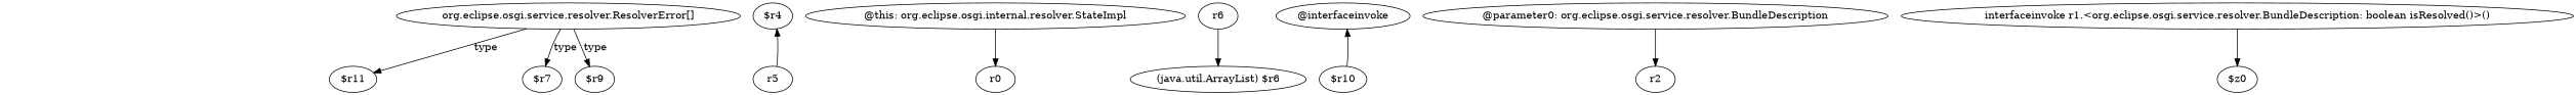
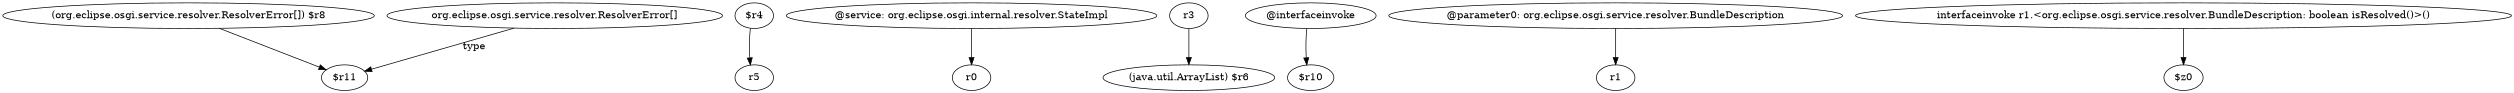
  digraph {
    n1 [label="org.eclipse.osgi.service.resolver.ResolverError[]"]
-   n2 [label="$r9"]
    n3 [label="$r11"]
-   n4 [label="$r7"]
+   n5 [label="(org.eclipse.osgi.service.resolver.ResolverError[]) $r8"]
    n6 [label="$r4"]
    n7 [label=r5]
-   n8 [label="@this: org.eclipse.osgi.internal.resolver.StateImpl"]
+   n8 [label="@service: org.eclipse.osgi.internal.resolver.StateImpl"]
    n9 [label=r0]
    n10 [label="(java.util.ArrayList) $r6"]
-   n11 [label=r6]
+   n11 [label=r3]
    n12 [label="@interfaceinvoke"]
    n13 [label="$r10"]
    n14 [label="@parameter0: org.eclipse.osgi.service.resolver.BundleDescription"]
-   n15 [label=r2]
+   n15 [label=r1]
    n16 [label="interfaceinvoke r1.<org.eclipse.osgi.service.resolver.BundleDescription: boolean isResolved()>()"]
    n17 [label="$z0"]
-   n1 -> n2 [label=type]
    n1 -> n3 [label=type]
-   n1 -> n4 [label=type]
-   n7 -> n6
+   n5 -> n3
+   n6 -> n7
    n8 -> n9
    n11 -> n10
-   n13 -> n12
+   n12 -> n13
    n14 -> n15
    n16 -> n17
  }
